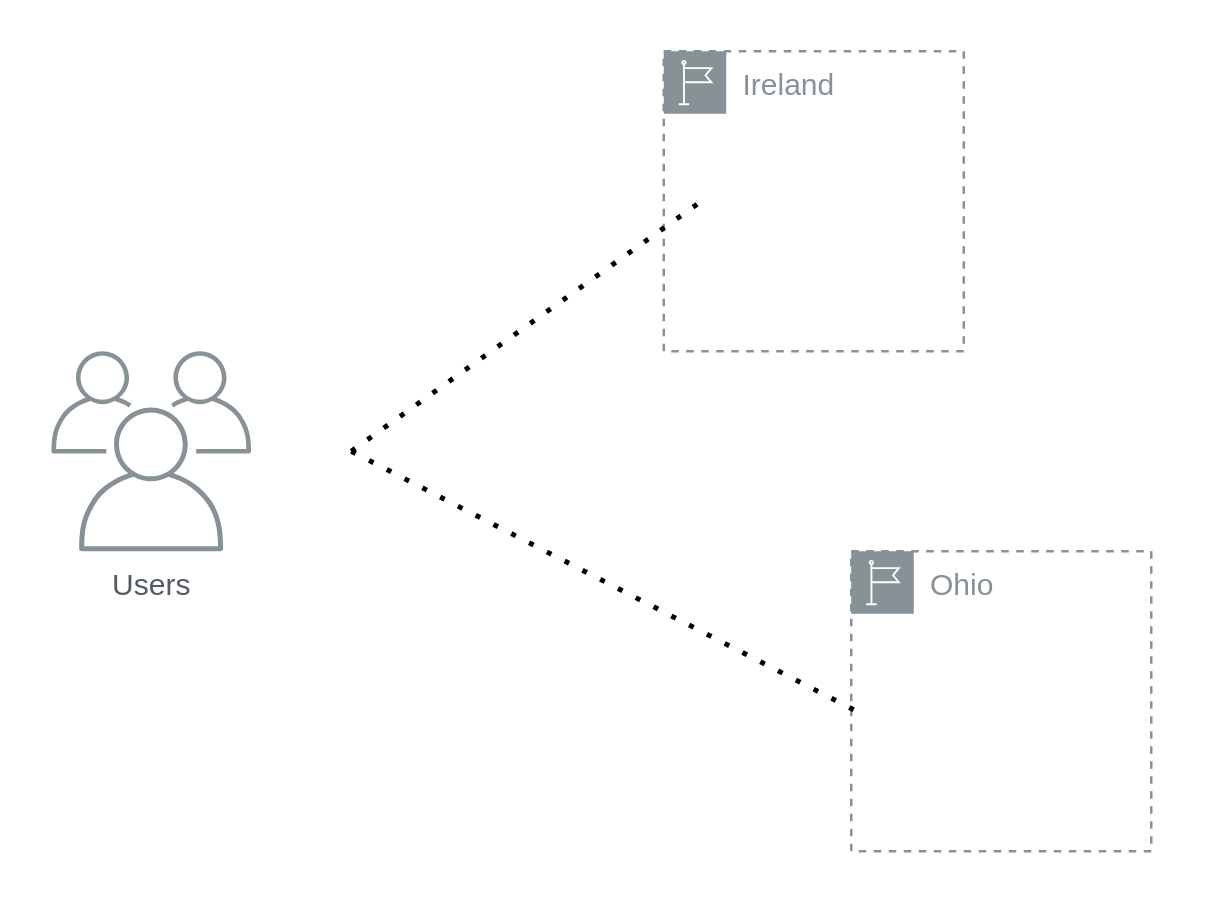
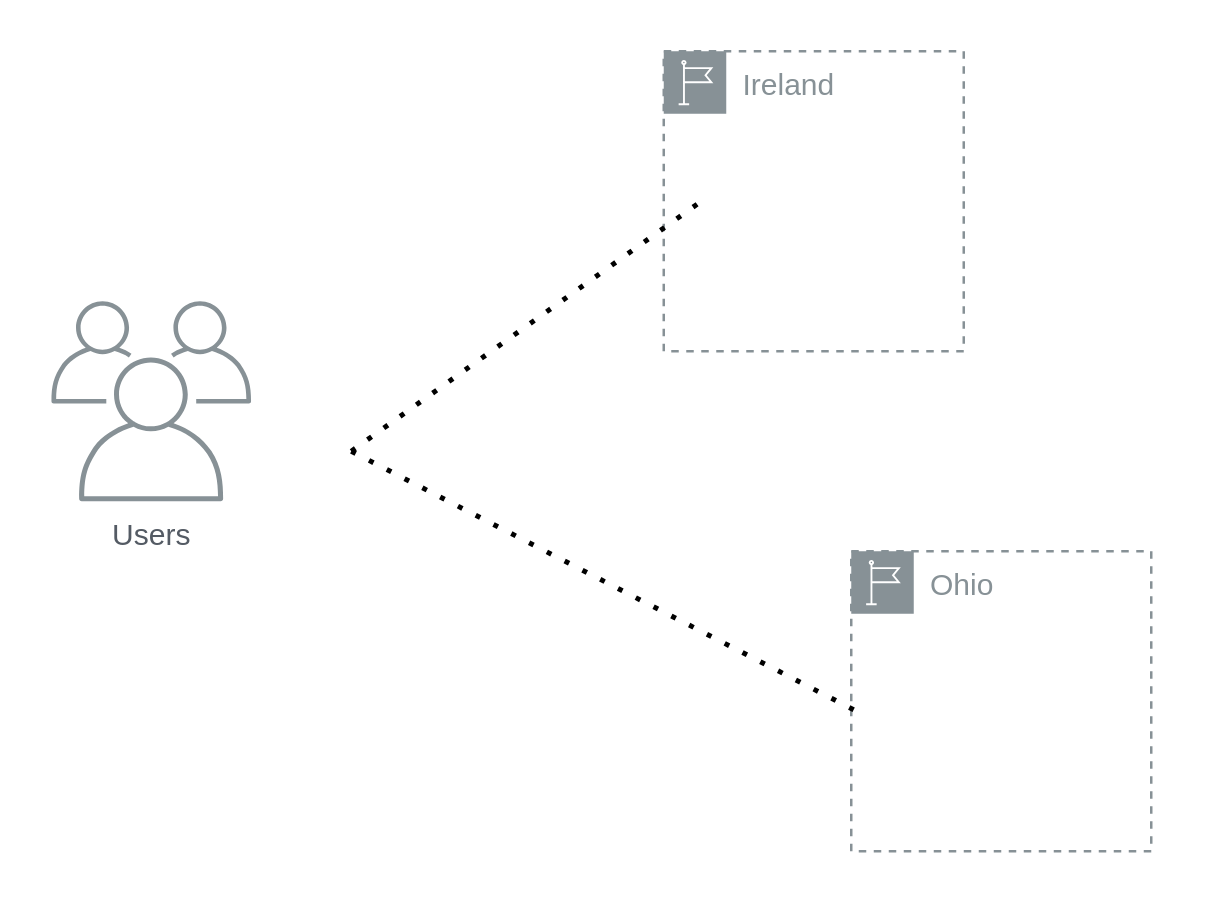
  <mxCell id="0" />
  <mxCell id="1" parent="0" />
  <mxCell id="2" value="Ireland" style="sketch=0;outlineConnect=0;gradientColor=none;html=1;whiteSpace=wrap;fontSize=12;fontStyle=0;shape=mxgraph.aws4.group;grIcon=mxgraph.aws4.group_region;strokeColor=#879196;fillColor=none;verticalAlign=top;align=left;spacingLeft=30;fontColor=#879196;dashed=1;" vertex="1" parent="1"><mxGeometry x="265" y="20" width="120" height="120" as="geometry" /></mxCell>
  <mxCell id="3" value="Ohio" style="sketch=0;outlineConnect=0;gradientColor=none;html=1;whiteSpace=wrap;fontSize=12;fontStyle=0;shape=mxgraph.aws4.group;grIcon=mxgraph.aws4.group_region;strokeColor=#879196;fillColor=none;verticalAlign=top;align=left;spacingLeft=30;fontColor=#879196;dashed=1;" vertex="1" parent="1"><mxGeometry x="340" y="220" width="120" height="120" as="geometry" /></mxCell>
- <mxCell id="4" value="Users" style="sketch=0;outlineConnect=0;gradientColor=none;fontColor=#545B64;strokeColor=none;fillColor=#879196;dashed=0;verticalLabelPosition=bottom;verticalAlign=top;align=center;html=1;fontSize=12;fontStyle=0;aspect=fixed;shape=mxgraph.aws4.illustration_users;pointerEvents=1" vertex="1" parent="1"><mxGeometry x="20" y="140" width="80" height="80" as="geometry" /></mxCell>
+ <mxCell id="4" value="Users" style="sketch=0;outlineConnect=0;gradientColor=none;fontColor=#545B64;strokeColor=none;fillColor=#879196;dashed=0;verticalLabelPosition=bottom;verticalAlign=top;align=center;html=1;fontSize=12;fontStyle=0;aspect=fixed;shape=mxgraph.aws4.illustration_users;pointerEvents=1" vertex="1" parent="1"><mxGeometry x="20" y="120" width="80" height="80" as="geometry" /></mxCell>
  <mxCell id="5" value="" style="endArrow=none;dashed=1;html=1;dashPattern=1 3;strokeWidth=2;rounded=0;" edge="1" parent="1"><mxGeometry width="50" height="50" relative="1" as="geometry"><mxPoint x="140" y="180" as="sourcePoint" /><mxPoint x="280" y="80" as="targetPoint" /></mxGeometry></mxCell>
  <mxCell id="6" value="" style="endArrow=none;dashed=1;html=1;dashPattern=1 3;strokeWidth=2;rounded=0;" edge="1" parent="1"><mxGeometry width="50" height="50" relative="1" as="geometry"><mxPoint x="140" y="180" as="sourcePoint" /><mxPoint x="342" y="283.923" as="targetPoint" /></mxGeometry></mxCell>
